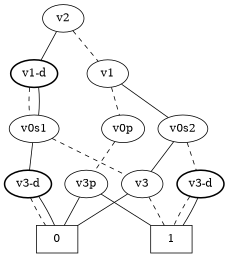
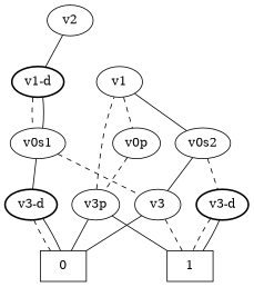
  graph {
    edge [style=solid]
    n1 [label=v2]
    n2 [label="v1-d" style=bold]
    n3 [label=v1]
    n4 [label=v0s1]
    n5 [label=v0s2]
    n6 [label=v0p]
    n7 [label="v3-d" style=bold]
    n8 [label=v3]
    n9 [label="v3-d" style=bold]
    n10 [label=v3p]
    n11 [label=0 shape=box]
    n12 [label=1 shape=box]
    n1 -- n2
-   n1 -- n3 [style=dashed]
+   n10 -- n3 [style=dashed]
    n2 -- n4 [style=dashed]
    n2 -- n4
    n3 -- n5
    n3 -- n6 [style=dashed]
    n4 -- n7
    n4 -- n8 [style=dashed]
    n5 -- n8
    n5 -- n9 [style=dashed]
    n6 -- n10 [style=dashed]
    n7 -- n11 [style=dashed]
    n7 -- n11
    n8 -- n11
    n8 -- n12 [style=dashed]
    n9 -- n12 [style=dashed]
    n9 -- n12
    n10 -- n11
    n10 -- n12
  }
